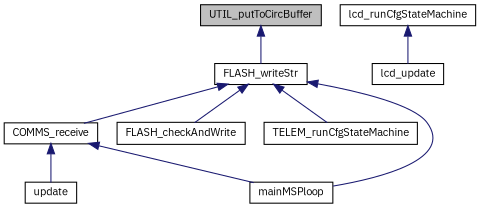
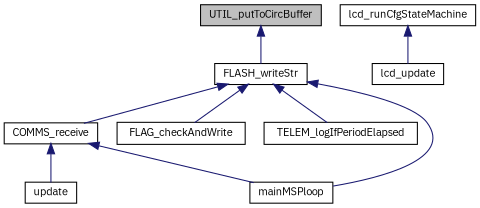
  digraph {
    fontname="IBM Plex Sans"
    rankdir=TB
    node [color=black fillcolor=white fontname="IBM Plex Sans" fontsize=10 shape=record style=filled]
    edge [color=midnightblue dir=back fontname="IBM Plex Sans" fontsize=10 labelfontname=Helvetica labelfontsize=10 style=solid]
    n1 [fillcolor=grey75 fontcolor=black height=0.2 label=UTIL_putToCircBuffer width=0.4]
    n2 [height=0.2 label=FLASH_writeStr width=0.4]
    n3 [height=0.2 label=COMMS_receive width=0.4]
-   n4 [height=0.2 label=FLASH_checkAndWrite width=0.4]
-   n5 [height=0.2 label=TELEM_runCfgStateMachine width=0.4]
+   n4 [height=0.2 label=FLAG_checkAndWrite width=0.4]
+   n5 [height=0.2 label=TELEM_logIfPeriodElapsed width=0.4]
    n6 [height=0.2 label=mainMSPloop width=0.4]
    n7 [height=0.2 label=update width=0.4]
    n8 [height=0.2 label=lcd_runCfgStateMachine width=0.4]
    n9 [height=0.2 label=lcd_update width=0.4]
    n1 -> n2
    n2 -> n3
    n2 -> n4
    n2 -> n5
    n2 -> n6
    n3 -> n6
    n3 -> n7
    n8 -> n9
  }
